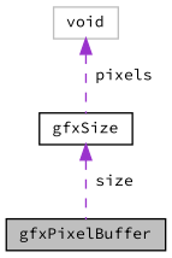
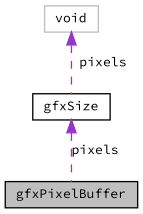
  digraph {
    fontname="Source Code Pro"
    node [color=black fillcolor=white fontname="Source Code Pro" fontsize=10 shape=record style=filled]
    edge [color=darkorchid3 dir=back fontname="Source Code Pro" fontsize=10 labelfontname=Helvetica labelfontsize=10 style=dashed]
    n1 [fillcolor=grey75 fontcolor=black height=0.2 label=gfxPixelBuffer width=0.4]
    n2 [height=0.2 label=gfxSize width=0.4]
    n3 [color=grey75 height=0.2 label=void width=0.4]
-   n2 -> n1 [label=" size"]
+   n2 -> n1 [label=" pixels"]
    n3 -> n2 [label=" pixels"]
  }
